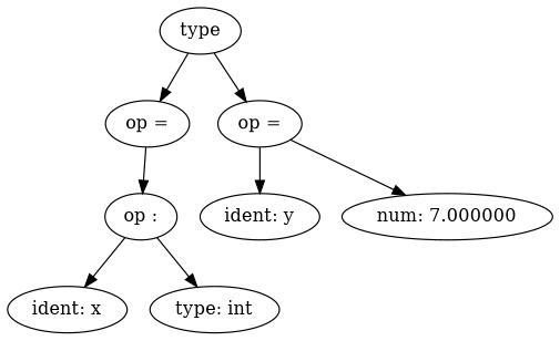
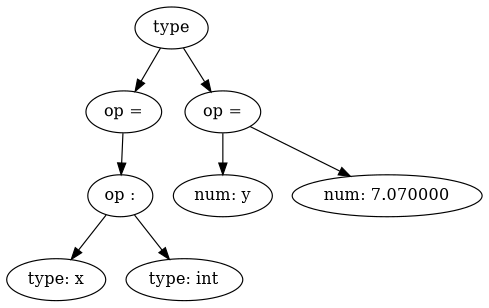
  digraph {
    n1 [label=type]
    n2 [label="op ="]
    n3 [label="op ="]
    n4 [label="op :"]
-   n5 [label="ident: y"]
-   n6 [label="num: 7.000000"]
-   n7 [label="ident: x"]
+   n5 [label="num: y"]
+   n6 [label="num: 7.070000"]
+   n7 [label="type: x"]
    n8 [label="type: int"]
    n1 -> n2
    n1 -> n3
    n2 -> n4
    n3 -> n5
    n3 -> n6
    n4 -> n7
    n4 -> n8
  }
